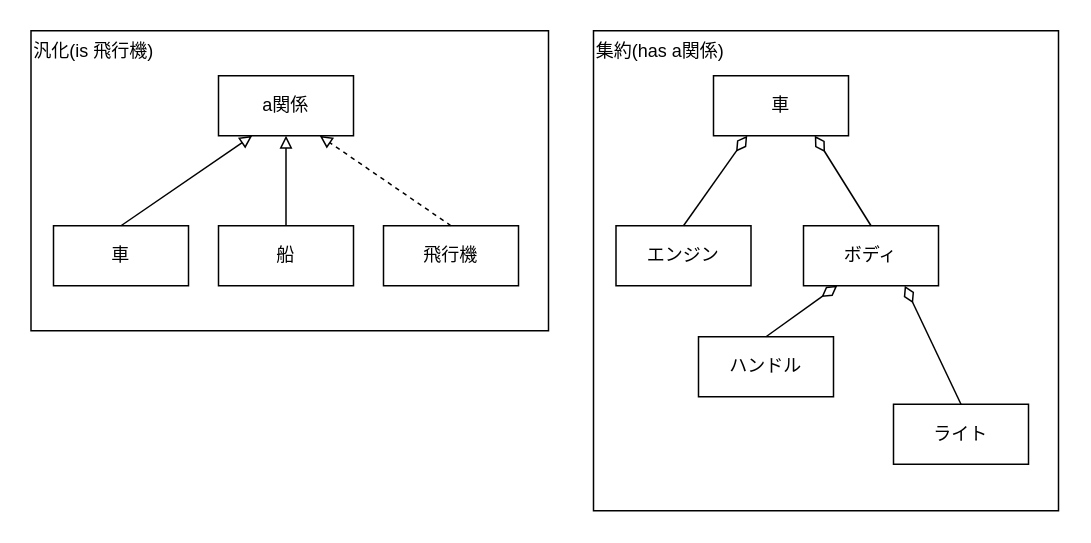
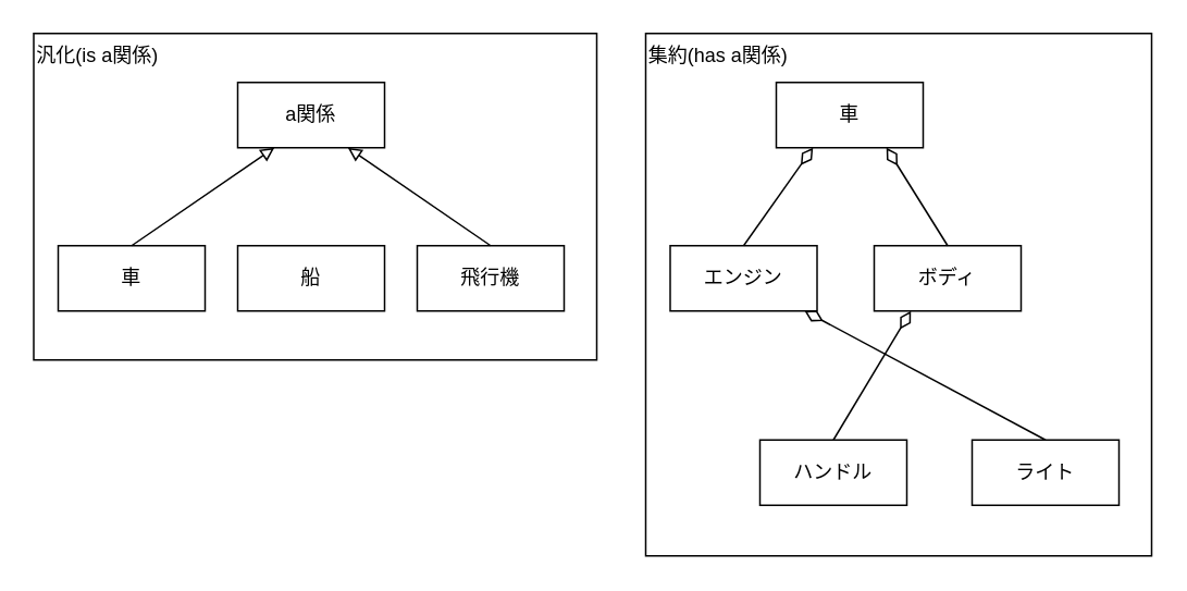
  <mxCell id="0" />
  <mxCell id="1" parent="0" />
- <mxCell id="2" value="汎化(is 飛行機)" style="rounded=0;whiteSpace=wrap;html=1;align=left;verticalAlign=top;" vertex="1" parent="1"><mxGeometry x="20" y="20" width="345" height="200" as="geometry" /></mxCell>
+ <mxCell id="2" value="汎化(is a関係)" style="rounded=0;whiteSpace=wrap;html=1;align=left;verticalAlign=top;" vertex="1" parent="1"><mxGeometry x="20" y="20" width="345" height="200" as="geometry" /></mxCell>
  <mxCell id="3" value="a関係" style="rounded=0;whiteSpace=wrap;html=1;" vertex="1" parent="1"><mxGeometry x="145" y="50" width="90" height="40" as="geometry" /></mxCell>
  <mxCell id="4" value="飛行機" style="rounded=0;whiteSpace=wrap;html=1;" vertex="1" parent="1"><mxGeometry x="255" y="150" width="90" height="40" as="geometry" /></mxCell>
  <mxCell id="5" value="車" style="rounded=0;whiteSpace=wrap;html=1;" vertex="1" parent="1"><mxGeometry x="35" y="150" width="90" height="40" as="geometry" /></mxCell>
  <mxCell id="6" value="船" style="rounded=0;whiteSpace=wrap;html=1;" vertex="1" parent="1"><mxGeometry x="145" y="150" width="90" height="40" as="geometry" /></mxCell>
  <mxCell id="7" value="" style="endArrow=block;html=1;rounded=0;entryX=0.25;entryY=1;entryDx=0;entryDy=0;exitX=0.5;exitY=0;exitDx=0;exitDy=0;endFill=0;" edge="1" parent="1" source="5" target="3"><mxGeometry width="50" height="50" relative="1" as="geometry"><mxPoint x="175" y="110" as="sourcePoint" /><mxPoint x="225" y="60" as="targetPoint" /></mxGeometry></mxCell>
- <mxCell id="8" value="" style="endArrow=block;html=1;rounded=0;entryX=0.5;entryY=1;entryDx=0;entryDy=0;exitX=0.5;exitY=0;exitDx=0;exitDy=0;endFill=0;" edge="1" parent="1" source="6" target="3"><mxGeometry width="50" height="50" relative="1" as="geometry"><mxPoint x="125" y="170" as="sourcePoint" /><mxPoint x="213" y="110" as="targetPoint" /></mxGeometry></mxCell>
- <mxCell id="9" value="" style="endArrow=block;html=1;rounded=0;entryX=0.75;entryY=1;entryDx=0;entryDy=0;exitX=0.5;exitY=0;exitDx=0;exitDy=0;endFill=0;dashed=1;" edge="1" parent="1" source="4" target="3"><mxGeometry width="50" height="50" relative="1" as="geometry"><mxPoint x="245" y="180" as="sourcePoint" /><mxPoint x="333" y="120" as="targetPoint" /></mxGeometry></mxCell>
+ <mxCell id="9" value="" style="endArrow=block;html=1;rounded=0;entryX=0.75;entryY=1;entryDx=0;entryDy=0;exitX=0.5;exitY=0;exitDx=0;exitDy=0;endFill=0;" edge="1" parent="1" source="4" target="3"><mxGeometry width="50" height="50" relative="1" as="geometry"><mxPoint x="245" y="180" as="sourcePoint" /><mxPoint x="333" y="120" as="targetPoint" /></mxGeometry></mxCell>
  <mxCell id="10" value="集約(has a関係)" style="rounded=0;whiteSpace=wrap;html=1;align=left;verticalAlign=top;" vertex="1" parent="1"><mxGeometry x="395" y="20" width="310" height="320" as="geometry" /></mxCell>
  <mxCell id="11" value="車" style="rounded=0;whiteSpace=wrap;html=1;" vertex="1" parent="1"><mxGeometry x="475" y="50" width="90" height="40" as="geometry" /></mxCell>
  <mxCell id="12" value="エンジン" style="rounded=0;whiteSpace=wrap;html=1;" vertex="1" parent="1"><mxGeometry x="410" y="150" width="90" height="40" as="geometry" /></mxCell>
  <mxCell id="13" value="" style="endArrow=diamondThin;html=1;rounded=0;entryX=0.25;entryY=1;entryDx=0;entryDy=0;exitX=0.5;exitY=0;exitDx=0;exitDy=0;endFill=0;endSize=10;" edge="1" parent="1" source="12" target="11"><mxGeometry width="50" height="50" relative="1" as="geometry"><mxPoint x="550" y="110" as="sourcePoint" /><mxPoint x="600" y="60" as="targetPoint" /></mxGeometry></mxCell>
  <mxCell id="14" value="ボディ" style="rounded=0;whiteSpace=wrap;html=1;" vertex="1" parent="1"><mxGeometry x="535" y="150" width="90" height="40" as="geometry" /></mxCell>
  <mxCell id="15" value="" style="endArrow=diamondThin;html=1;rounded=0;entryX=0.75;entryY=1;entryDx=0;entryDy=0;exitX=0.5;exitY=0;exitDx=0;exitDy=0;endFill=0;endSize=10;" edge="1" parent="1" source="14" target="11"><mxGeometry width="50" height="50" relative="1" as="geometry"><mxPoint x="675" y="110" as="sourcePoint" /><mxPoint x="623" y="90" as="targetPoint" /></mxGeometry></mxCell>
- <mxCell id="16" value="ハンドル" style="rounded=0;whiteSpace=wrap;html=1;" vertex="1" parent="1"><mxGeometry x="465" y="224" width="90" height="40" as="geometry" /></mxCell>
+ <mxCell id="16" value="ハンドル" style="rounded=0;whiteSpace=wrap;html=1;" vertex="1" parent="1"><mxGeometry x="465" y="269" width="90" height="40" as="geometry" /></mxCell>
  <mxCell id="17" value="" style="endArrow=diamondThin;html=1;rounded=0;exitX=0.5;exitY=0;exitDx=0;exitDy=0;endFill=0;endSize=10;entryX=0.25;entryY=1;entryDx=0;entryDy=0;" edge="1" parent="1" source="16" target="14"><mxGeometry width="50" height="50" relative="1" as="geometry"><mxPoint x="605" y="270" as="sourcePoint" /><mxPoint x="547.5" y="200" as="targetPoint" /></mxGeometry></mxCell>
  <mxCell id="18" value="ライト" style="rounded=0;whiteSpace=wrap;html=1;" vertex="1" parent="1"><mxGeometry x="595" y="269" width="90" height="40" as="geometry" /></mxCell>
- <mxCell id="19" value="" style="endArrow=diamondThin;html=1;rounded=0;entryX=0.75;entryY=1;entryDx=0;entryDy=0;exitX=0.5;exitY=0;exitDx=0;exitDy=0;endFill=0;endSize=10;" edge="1" parent="1" source="18" target="14"><mxGeometry width="50" height="50" relative="1" as="geometry"><mxPoint x="735" y="229" as="sourcePoint" /><mxPoint x="683" y="209" as="targetPoint" /></mxGeometry></mxCell>
+ <mxCell id="19" value="" style="endArrow=diamondThin;html=1;rounded=0;exitX=0.5;exitY=0;exitDx=0;exitDy=0;endFill=0;endSize=10;" edge="1" parent="1" source="18" target="12"><mxGeometry width="50" height="50" relative="1" as="geometry"><mxPoint x="735" y="229" as="sourcePoint" /><mxPoint x="683" y="209" as="targetPoint" /></mxGeometry></mxCell>
